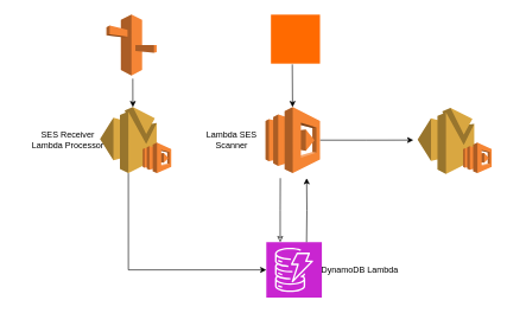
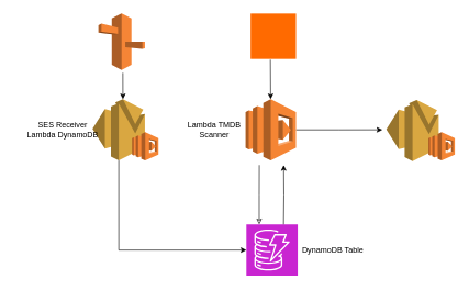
  <mxCell id="0" />
  <mxCell id="1" parent="0" />
  <mxCell id="2" value="" style="outlineConnect=0;dashed=0;verticalLabelPosition=bottom;verticalAlign=top;align=center;html=1;shape=mxgraph.aws3.route_53;fillColor=#F58536;gradientColor=none;" vertex="1" parent="1"><mxGeometry x="149" y="20" width="70.5" height="85.5" as="geometry" /></mxCell>
  <mxCell id="3" style="rounded=0;orthogonalLoop=1;jettySize=auto;html=1;" edge="1" parent="1" target="10"><mxGeometry relative="1" as="geometry"><mxPoint x="410" y="90" as="sourcePoint" /></mxGeometry></mxCell>
  <mxCell id="4" value="" style="points=[];aspect=fixed;html=1;align=center;shadow=0;dashed=0;fillColor=#FF6A00;strokeColor=none;shape=mxgraph.alibaba_cloud.eventbridge;" vertex="1" parent="1"><mxGeometry x="380" y="20" width="68.9" height="68.9" as="geometry" /></mxCell>
  <mxCell id="5" value="" style="outlineConnect=0;dashed=0;verticalLabelPosition=bottom;verticalAlign=top;align=center;html=1;shape=mxgraph.aws3.ses;fillColor=#D9A741;gradientColor=none;" vertex="1" parent="1"><mxGeometry x="140" y="150" width="79.5" height="93" as="geometry" /></mxCell>
  <mxCell id="6" style="edgeStyle=orthogonalEdgeStyle;rounded=0;orthogonalLoop=1;jettySize=auto;html=1;exitX=0.25;exitY=0;exitDx=0;exitDy=0;exitPerimeter=0;strokeColor=default;startArrow=classic;startFill=0;endArrow=none;" edge="1" parent="1" source="7"><mxGeometry relative="1" as="geometry"><mxPoint x="393.171" y="250" as="targetPoint" /></mxGeometry></mxCell>
  <mxCell id="7" value="" style="sketch=0;points=[[0,0,0],[0.25,0,0],[0.5,0,0],[0.75,0,0],[1,0,0],[0,1,0],[0.25,1,0],[0.5,1,0],[0.75,1,0],[1,1,0],[0,0.25,0],[0,0.5,0],[0,0.75,0],[1,0.25,0],[1,0.5,0],[1,0.75,0]];outlineConnect=0;fontColor=#232F3E;fillColor=#C925D1;strokeColor=#ffffff;dashed=0;verticalLabelPosition=bottom;verticalAlign=top;align=center;html=1;fontSize=12;fontStyle=0;aspect=fixed;shape=mxgraph.aws4.resourceIcon;resIcon=mxgraph.aws4.dynamodb;" vertex="1" parent="1"><mxGeometry x="373.5" y="340" width="78" height="78" as="geometry" /></mxCell>
  <mxCell id="8" value="" style="outlineConnect=0;dashed=0;verticalLabelPosition=bottom;verticalAlign=top;align=center;html=1;shape=mxgraph.aws3.ses;fillColor=#D9A741;gradientColor=none;" vertex="1" parent="1"><mxGeometry x="586" y="151" width="79.5" height="93" as="geometry" /></mxCell>
  <mxCell id="9" style="edgeStyle=orthogonalEdgeStyle;rounded=0;orthogonalLoop=1;jettySize=auto;html=1;exitX=1;exitY=0.5;exitDx=0;exitDy=0;exitPerimeter=0;" edge="1" parent="1" source="10"><mxGeometry relative="1" as="geometry"><mxPoint x="580" y="196.438" as="targetPoint" /></mxGeometry></mxCell>
  <mxCell id="10" value="" style="outlineConnect=0;dashed=0;verticalLabelPosition=bottom;verticalAlign=top;align=center;html=1;shape=mxgraph.aws3.lambda;fillColor=#F58534;gradientColor=none;" vertex="1" parent="1"><mxGeometry x="372.4" y="150" width="76.5" height="93" as="geometry" /></mxCell>
  <mxCell id="11" value="" style="outlineConnect=0;dashed=0;verticalLabelPosition=bottom;verticalAlign=top;align=center;html=1;shape=mxgraph.aws3.lambda;fillColor=#F58534;gradientColor=none;" vertex="1" parent="1"><mxGeometry x="200" y="200" width="40" height="43" as="geometry" /></mxCell>
  <mxCell id="12" value="" style="outlineConnect=0;dashed=0;verticalLabelPosition=bottom;verticalAlign=top;align=center;html=1;shape=mxgraph.aws3.lambda;fillColor=#F58534;gradientColor=none;" vertex="1" parent="1"><mxGeometry x="650" y="200" width="40" height="43" as="geometry" /></mxCell>
- <mxCell id="13" value="SES Receiver&lt;div&gt;Lambda Processor&lt;/div&gt;" style="text;html=1;align=center;verticalAlign=middle;whiteSpace=wrap;rounded=0;" vertex="1" parent="1"><mxGeometry x="20" y="181.5" width="150" height="30" as="geometry" /></mxCell>
+ <mxCell id="13" value="SES Receiver&lt;div&gt;Lambda DynamoDB&lt;/div&gt;" style="text;html=1;align=center;verticalAlign=middle;whiteSpace=wrap;rounded=0;" vertex="1" parent="1"><mxGeometry x="20" y="181.5" width="150" height="30" as="geometry" /></mxCell>
  <mxCell id="14" style="rounded=0;orthogonalLoop=1;jettySize=auto;html=1;entryX=0.58;entryY=0;entryDx=0;entryDy=0;entryPerimeter=0;" edge="1" parent="1" target="5"><mxGeometry relative="1" as="geometry"><mxPoint x="186" y="110" as="sourcePoint" /></mxGeometry></mxCell>
  <mxCell id="15" style="edgeStyle=orthogonalEdgeStyle;rounded=0;orthogonalLoop=1;jettySize=auto;html=1;exitX=0.5;exitY=1;exitDx=0;exitDy=0;exitPerimeter=0;entryX=0;entryY=0.5;entryDx=0;entryDy=0;entryPerimeter=0;" edge="1" parent="1" source="5" target="7"><mxGeometry relative="1" as="geometry" /></mxCell>
  <mxCell id="16" style="edgeStyle=orthogonalEdgeStyle;rounded=0;orthogonalLoop=1;jettySize=auto;html=1;exitX=0.25;exitY=0;exitDx=0;exitDy=0;exitPerimeter=0;" edge="1" parent="1"><mxGeometry relative="1" as="geometry"><mxPoint x="430.171" y="250" as="targetPoint" /><mxPoint x="430" y="340" as="sourcePoint" /></mxGeometry></mxCell>
- <mxCell id="17" value="Lambda SES&lt;div&gt;Scanner&lt;/div&gt;" style="text;html=1;align=center;verticalAlign=middle;whiteSpace=wrap;rounded=0;" vertex="1" parent="1"><mxGeometry x="250" y="181.5" width="150" height="30" as="geometry" /></mxCell>
- <mxCell id="18" value="DynamoDB Lambda" style="text;html=1;align=center;verticalAlign=middle;whiteSpace=wrap;rounded=0;" vertex="1" parent="1"><mxGeometry x="430" y="364" width="150" height="30" as="geometry" /></mxCell>
+ <mxCell id="17" value="Lambda TMDB&lt;div&gt;Scanner&lt;/div&gt;" style="text;html=1;align=center;verticalAlign=middle;whiteSpace=wrap;rounded=0;" vertex="1" parent="1"><mxGeometry x="250" y="181.5" width="150" height="30" as="geometry" /></mxCell>
+ <mxCell id="18" value="DynamoDB Table" style="text;html=1;align=center;verticalAlign=middle;whiteSpace=wrap;rounded=0;" vertex="1" parent="1"><mxGeometry x="430" y="364" width="150" height="30" as="geometry" /></mxCell>
